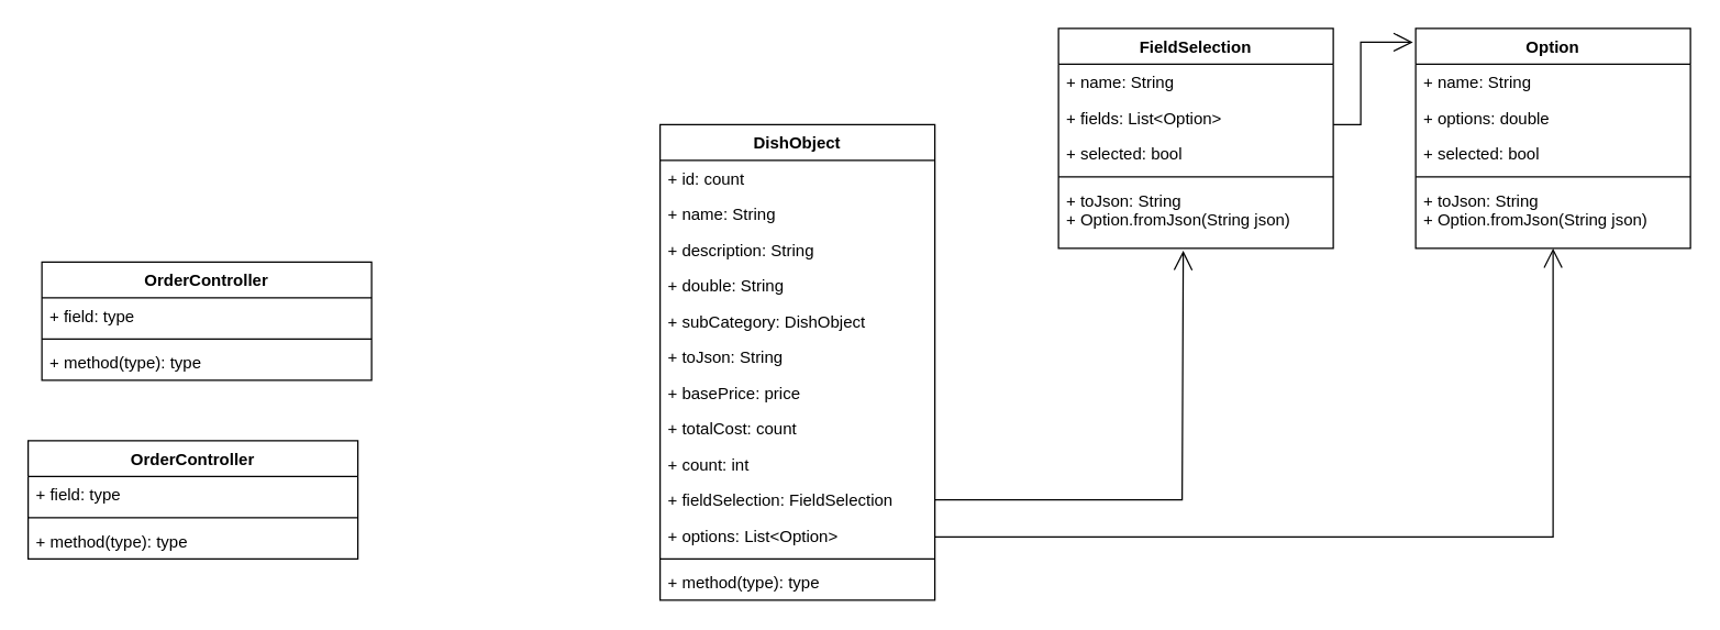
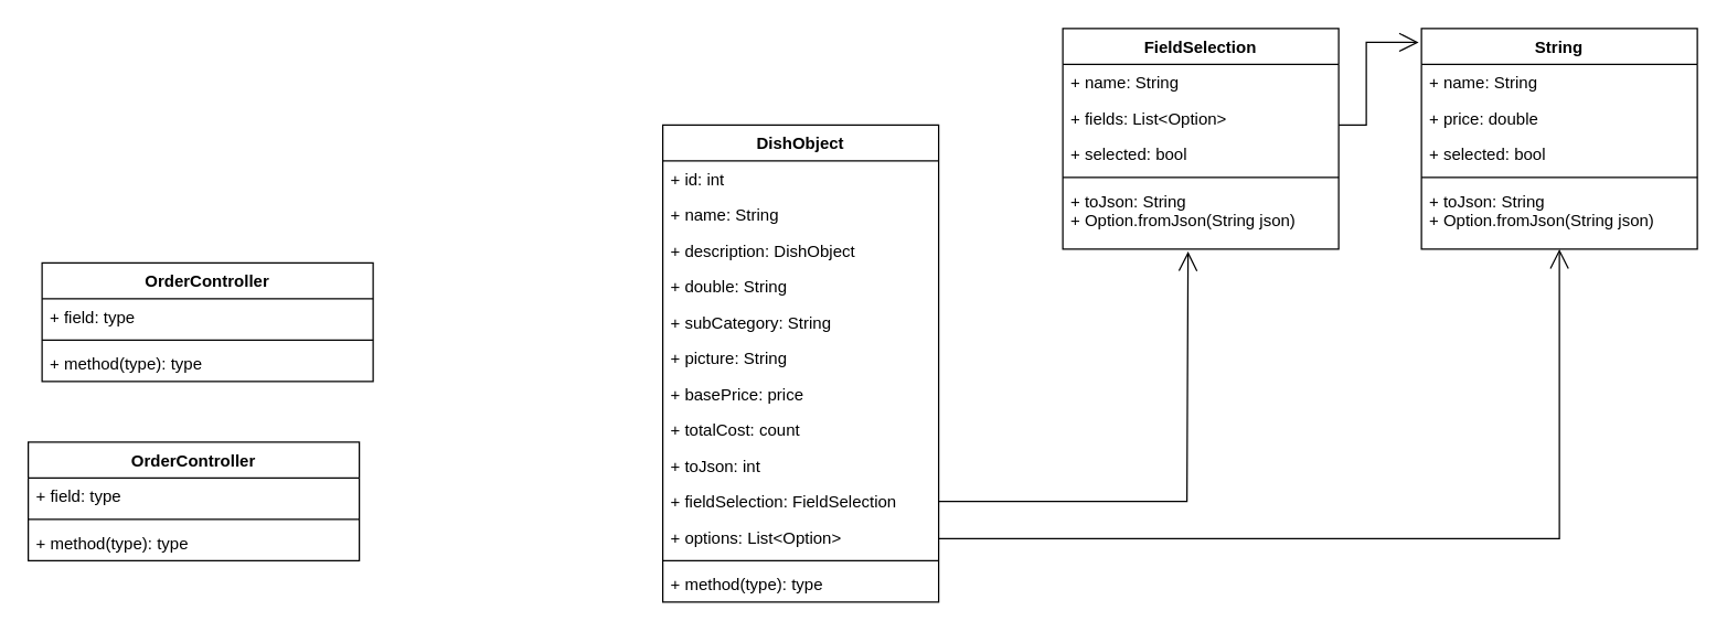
  <mxCell id="0" />
  <mxCell id="1" parent="0" />
  <mxCell id="2" value="DishObject" style="swimlane;fontStyle=1;align=center;verticalAlign=top;childLayout=stackLayout;horizontal=1;startSize=26;horizontalStack=0;resizeParent=1;resizeParentMax=0;resizeLast=0;collapsible=1;marginBottom=0;" vertex="1" parent="1"><mxGeometry x="480" y="90" width="200" height="346" as="geometry" /></mxCell>
- <mxCell id="3" value="+ id: count" style="text;strokeColor=none;fillColor=none;align=left;verticalAlign=top;spacingLeft=4;spacingRight=4;overflow=hidden;rotatable=0;points=[[0,0.5],[1,0.5]];portConstraint=eastwest;" vertex="1" parent="2"><mxGeometry y="26" width="200" height="26" as="geometry" /></mxCell>
+ <mxCell id="3" value="+ id: int" style="text;strokeColor=none;fillColor=none;align=left;verticalAlign=top;spacingLeft=4;spacingRight=4;overflow=hidden;rotatable=0;points=[[0,0.5],[1,0.5]];portConstraint=eastwest;" vertex="1" parent="2"><mxGeometry y="26" width="200" height="26" as="geometry" /></mxCell>
  <mxCell id="4" value="+ name: String" style="text;strokeColor=none;fillColor=none;align=left;verticalAlign=top;spacingLeft=4;spacingRight=4;overflow=hidden;rotatable=0;points=[[0,0.5],[1,0.5]];portConstraint=eastwest;" vertex="1" parent="2"><mxGeometry y="52" width="200" height="26" as="geometry" /></mxCell>
- <mxCell id="5" value="+ description: String" style="text;strokeColor=none;fillColor=none;align=left;verticalAlign=top;spacingLeft=4;spacingRight=4;overflow=hidden;rotatable=0;points=[[0,0.5],[1,0.5]];portConstraint=eastwest;" vertex="1" parent="2"><mxGeometry y="78" width="200" height="26" as="geometry" /></mxCell>
+ <mxCell id="5" value="+ description: DishObject" style="text;strokeColor=none;fillColor=none;align=left;verticalAlign=top;spacingLeft=4;spacingRight=4;overflow=hidden;rotatable=0;points=[[0,0.5],[1,0.5]];portConstraint=eastwest;" vertex="1" parent="2"><mxGeometry y="78" width="200" height="26" as="geometry" /></mxCell>
  <mxCell id="6" value="+ double: String" style="text;strokeColor=none;fillColor=none;align=left;verticalAlign=top;spacingLeft=4;spacingRight=4;overflow=hidden;rotatable=0;points=[[0,0.5],[1,0.5]];portConstraint=eastwest;" vertex="1" parent="2"><mxGeometry y="104" width="200" height="26" as="geometry" /></mxCell>
- <mxCell id="7" value="+ subCategory: DishObject" style="text;strokeColor=none;fillColor=none;align=left;verticalAlign=top;spacingLeft=4;spacingRight=4;overflow=hidden;rotatable=0;points=[[0,0.5],[1,0.5]];portConstraint=eastwest;" vertex="1" parent="2"><mxGeometry y="130" width="200" height="26" as="geometry" /></mxCell>
- <mxCell id="8" value="+ toJson: String" style="text;strokeColor=none;fillColor=none;align=left;verticalAlign=top;spacingLeft=4;spacingRight=4;overflow=hidden;rotatable=0;points=[[0,0.5],[1,0.5]];portConstraint=eastwest;" vertex="1" parent="2"><mxGeometry y="156" width="200" height="26" as="geometry" /></mxCell>
+ <mxCell id="7" value="+ subCategory: String" style="text;strokeColor=none;fillColor=none;align=left;verticalAlign=top;spacingLeft=4;spacingRight=4;overflow=hidden;rotatable=0;points=[[0,0.5],[1,0.5]];portConstraint=eastwest;" vertex="1" parent="2"><mxGeometry y="130" width="200" height="26" as="geometry" /></mxCell>
+ <mxCell id="8" value="+ picture: String" style="text;strokeColor=none;fillColor=none;align=left;verticalAlign=top;spacingLeft=4;spacingRight=4;overflow=hidden;rotatable=0;points=[[0,0.5],[1,0.5]];portConstraint=eastwest;" vertex="1" parent="2"><mxGeometry y="156" width="200" height="26" as="geometry" /></mxCell>
  <mxCell id="9" value="+ basePrice: price" style="text;strokeColor=none;fillColor=none;align=left;verticalAlign=top;spacingLeft=4;spacingRight=4;overflow=hidden;rotatable=0;points=[[0,0.5],[1,0.5]];portConstraint=eastwest;" vertex="1" parent="2"><mxGeometry y="182" width="200" height="26" as="geometry" /></mxCell>
  <mxCell id="10" value="+ totalCost: count" style="text;strokeColor=none;fillColor=none;align=left;verticalAlign=top;spacingLeft=4;spacingRight=4;overflow=hidden;rotatable=0;points=[[0,0.5],[1,0.5]];portConstraint=eastwest;" vertex="1" parent="2"><mxGeometry y="208" width="200" height="26" as="geometry" /></mxCell>
- <mxCell id="11" value="+ count: int" style="text;strokeColor=none;fillColor=none;align=left;verticalAlign=top;spacingLeft=4;spacingRight=4;overflow=hidden;rotatable=0;points=[[0,0.5],[1,0.5]];portConstraint=eastwest;" vertex="1" parent="2"><mxGeometry y="234" width="200" height="26" as="geometry" /></mxCell>
+ <mxCell id="11" value="+ toJson: int" style="text;strokeColor=none;fillColor=none;align=left;verticalAlign=top;spacingLeft=4;spacingRight=4;overflow=hidden;rotatable=0;points=[[0,0.5],[1,0.5]];portConstraint=eastwest;" vertex="1" parent="2"><mxGeometry y="234" width="200" height="26" as="geometry" /></mxCell>
  <mxCell id="12" value="+ fieldSelection: FieldSelection" style="text;strokeColor=none;fillColor=none;align=left;verticalAlign=top;spacingLeft=4;spacingRight=4;overflow=hidden;rotatable=0;points=[[0,0.5],[1,0.5]];portConstraint=eastwest;" vertex="1" parent="2"><mxGeometry y="260" width="200" height="26" as="geometry" /></mxCell>
  <mxCell id="13" value="+ options: List&lt;Option&gt;" style="text;strokeColor=none;fillColor=none;align=left;verticalAlign=top;spacingLeft=4;spacingRight=4;overflow=hidden;rotatable=0;points=[[0,0.5],[1,0.5]];portConstraint=eastwest;" vertex="1" parent="2"><mxGeometry y="286" width="200" height="26" as="geometry" /></mxCell>
  <mxCell id="14" value="" style="line;strokeWidth=1;fillColor=none;align=left;verticalAlign=middle;spacingTop=-1;spacingLeft=3;spacingRight=3;rotatable=0;labelPosition=right;points=[];portConstraint=eastwest;" vertex="1" parent="2"><mxGeometry y="312" width="200" height="8" as="geometry" /></mxCell>
  <mxCell id="15" value="+ method(type): type" style="text;strokeColor=none;fillColor=none;align=left;verticalAlign=top;spacingLeft=4;spacingRight=4;overflow=hidden;rotatable=0;points=[[0,0.5],[1,0.5]];portConstraint=eastwest;" vertex="1" parent="2"><mxGeometry y="320" width="200" height="26" as="geometry" /></mxCell>
  <mxCell id="16" value="OrderController" style="swimlane;fontStyle=1;align=center;verticalAlign=top;childLayout=stackLayout;horizontal=1;startSize=26;horizontalStack=0;resizeParent=1;resizeParentMax=0;resizeLast=0;collapsible=1;marginBottom=0;" vertex="1" parent="1"><mxGeometry x="20" y="320" width="240" height="86" as="geometry" /></mxCell>
  <mxCell id="17" value="+ field: type" style="text;strokeColor=none;fillColor=none;align=left;verticalAlign=top;spacingLeft=4;spacingRight=4;overflow=hidden;rotatable=0;points=[[0,0.5],[1,0.5]];portConstraint=eastwest;" vertex="1" parent="16"><mxGeometry y="26" width="240" height="26" as="geometry" /></mxCell>
  <mxCell id="18" value="" style="line;strokeWidth=1;fillColor=none;align=left;verticalAlign=middle;spacingTop=-1;spacingLeft=3;spacingRight=3;rotatable=0;labelPosition=right;points=[];portConstraint=eastwest;" vertex="1" parent="16"><mxGeometry y="52" width="240" height="8" as="geometry" /></mxCell>
  <mxCell id="19" value="+ method(type): type" style="text;strokeColor=none;fillColor=none;align=left;verticalAlign=top;spacingLeft=4;spacingRight=4;overflow=hidden;rotatable=0;points=[[0,0.5],[1,0.5]];portConstraint=eastwest;" vertex="1" parent="16"><mxGeometry y="60" width="240" height="26" as="geometry" /></mxCell>
  <mxCell id="20" value="OrderController" style="swimlane;fontStyle=1;align=center;verticalAlign=top;childLayout=stackLayout;horizontal=1;startSize=26;horizontalStack=0;resizeParent=1;resizeParentMax=0;resizeLast=0;collapsible=1;marginBottom=0;" vertex="1" parent="1"><mxGeometry x="30" y="190" width="240" height="86" as="geometry" /></mxCell>
  <mxCell id="21" value="+ field: type" style="text;strokeColor=none;fillColor=none;align=left;verticalAlign=top;spacingLeft=4;spacingRight=4;overflow=hidden;rotatable=0;points=[[0,0.5],[1,0.5]];portConstraint=eastwest;" vertex="1" parent="20"><mxGeometry y="26" width="240" height="26" as="geometry" /></mxCell>
  <mxCell id="22" value="" style="line;strokeWidth=1;fillColor=none;align=left;verticalAlign=middle;spacingTop=-1;spacingLeft=3;spacingRight=3;rotatable=0;labelPosition=right;points=[];portConstraint=eastwest;" vertex="1" parent="20"><mxGeometry y="52" width="240" height="8" as="geometry" /></mxCell>
  <mxCell id="23" value="+ method(type): type" style="text;strokeColor=none;fillColor=none;align=left;verticalAlign=top;spacingLeft=4;spacingRight=4;overflow=hidden;rotatable=0;points=[[0,0.5],[1,0.5]];portConstraint=eastwest;" vertex="1" parent="20"><mxGeometry y="60" width="240" height="26" as="geometry" /></mxCell>
- <mxCell id="24" value="Option" style="swimlane;fontStyle=1;align=center;verticalAlign=top;childLayout=stackLayout;horizontal=1;startSize=26;horizontalStack=0;resizeParent=1;resizeParentMax=0;resizeLast=0;collapsible=1;marginBottom=0;" vertex="1" parent="1"><mxGeometry x="1030" y="20" width="200" height="160" as="geometry" /></mxCell>
+ <mxCell id="24" value="String" style="swimlane;fontStyle=1;align=center;verticalAlign=top;childLayout=stackLayout;horizontal=1;startSize=26;horizontalStack=0;resizeParent=1;resizeParentMax=0;resizeLast=0;collapsible=1;marginBottom=0;" vertex="1" parent="1"><mxGeometry x="1030" y="20" width="200" height="160" as="geometry" /></mxCell>
  <mxCell id="25" value="+ name: String" style="text;strokeColor=none;fillColor=none;align=left;verticalAlign=top;spacingLeft=4;spacingRight=4;overflow=hidden;rotatable=0;points=[[0,0.5],[1,0.5]];portConstraint=eastwest;" vertex="1" parent="24"><mxGeometry y="26" width="200" height="26" as="geometry" /></mxCell>
- <mxCell id="26" value="+ options: double" style="text;strokeColor=none;fillColor=none;align=left;verticalAlign=top;spacingLeft=4;spacingRight=4;overflow=hidden;rotatable=0;points=[[0,0.5],[1,0.5]];portConstraint=eastwest;" vertex="1" parent="24"><mxGeometry y="52" width="200" height="26" as="geometry" /></mxCell>
+ <mxCell id="26" value="+ price: double" style="text;strokeColor=none;fillColor=none;align=left;verticalAlign=top;spacingLeft=4;spacingRight=4;overflow=hidden;rotatable=0;points=[[0,0.5],[1,0.5]];portConstraint=eastwest;" vertex="1" parent="24"><mxGeometry y="52" width="200" height="26" as="geometry" /></mxCell>
  <mxCell id="27" value="" style="endArrow=open;endFill=1;endSize=12;html=1;rounded=0;entryX=-0.01;entryY=0.063;entryDx=0;entryDy=0;entryPerimeter=0;" edge="1" parent="24" target="24"><mxGeometry width="160" relative="1" as="geometry"><mxPoint x="-60" y="70" as="sourcePoint" /><mxPoint x="100" y="70" as="targetPoint" /><Array as="points"><mxPoint x="-40" y="70" /><mxPoint x="-40" y="10" /></Array></mxGeometry></mxCell>
  <mxCell id="28" value="+ selected: bool" style="text;strokeColor=none;fillColor=none;align=left;verticalAlign=top;spacingLeft=4;spacingRight=4;overflow=hidden;rotatable=0;points=[[0,0.5],[1,0.5]];portConstraint=eastwest;" vertex="1" parent="24"><mxGeometry y="78" width="200" height="26" as="geometry" /></mxCell>
  <mxCell id="29" value="" style="line;strokeWidth=1;fillColor=none;align=left;verticalAlign=middle;spacingTop=-1;spacingLeft=3;spacingRight=3;rotatable=0;labelPosition=right;points=[];portConstraint=eastwest;" vertex="1" parent="24"><mxGeometry y="104" width="200" height="8" as="geometry" /></mxCell>
  <mxCell id="30" value="+ toJson: String&#10;+ Option.fromJson(String json) " style="text;strokeColor=none;fillColor=none;align=left;verticalAlign=top;spacingLeft=4;spacingRight=4;overflow=hidden;rotatable=0;points=[[0,0.5],[1,0.5]];portConstraint=eastwest;" vertex="1" parent="24"><mxGeometry y="112" width="200" height="48" as="geometry" /></mxCell>
  <mxCell id="31" value="FieldSelection" style="swimlane;fontStyle=1;align=center;verticalAlign=top;childLayout=stackLayout;horizontal=1;startSize=26;horizontalStack=0;resizeParent=1;resizeParentMax=0;resizeLast=0;collapsible=1;marginBottom=0;" vertex="1" parent="1"><mxGeometry x="770" y="20" width="200" height="160" as="geometry" /></mxCell>
  <mxCell id="32" value="+ name: String" style="text;strokeColor=none;fillColor=none;align=left;verticalAlign=top;spacingLeft=4;spacingRight=4;overflow=hidden;rotatable=0;points=[[0,0.5],[1,0.5]];portConstraint=eastwest;" vertex="1" parent="31"><mxGeometry y="26" width="200" height="26" as="geometry" /></mxCell>
  <mxCell id="33" value="+ fields: List&lt;Option&gt;" style="text;strokeColor=none;fillColor=none;align=left;verticalAlign=top;spacingLeft=4;spacingRight=4;overflow=hidden;rotatable=0;points=[[0,0.5],[1,0.5]];portConstraint=eastwest;" vertex="1" parent="31"><mxGeometry y="52" width="200" height="26" as="geometry" /></mxCell>
  <mxCell id="34" value="+ selected: bool" style="text;strokeColor=none;fillColor=none;align=left;verticalAlign=top;spacingLeft=4;spacingRight=4;overflow=hidden;rotatable=0;points=[[0,0.5],[1,0.5]];portConstraint=eastwest;" vertex="1" parent="31"><mxGeometry y="78" width="200" height="26" as="geometry" /></mxCell>
  <mxCell id="35" value="" style="line;strokeWidth=1;fillColor=none;align=left;verticalAlign=middle;spacingTop=-1;spacingLeft=3;spacingRight=3;rotatable=0;labelPosition=right;points=[];portConstraint=eastwest;" vertex="1" parent="31"><mxGeometry y="104" width="200" height="8" as="geometry" /></mxCell>
  <mxCell id="36" value="+ toJson: String&#10;+ Option.fromJson(String json) " style="text;strokeColor=none;fillColor=none;align=left;verticalAlign=top;spacingLeft=4;spacingRight=4;overflow=hidden;rotatable=0;points=[[0,0.5],[1,0.5]];portConstraint=eastwest;" vertex="1" parent="31"><mxGeometry y="112" width="200" height="48" as="geometry" /></mxCell>
  <mxCell id="37" value="" style="endArrow=open;endFill=1;endSize=12;html=1;rounded=0;entryX=0.454;entryY=1.035;entryDx=0;entryDy=0;entryPerimeter=0;" edge="1" parent="1" source="12" target="36"><mxGeometry width="160" relative="1" as="geometry"><mxPoint x="680" y="370" as="sourcePoint" /><mxPoint x="860" y="190" as="targetPoint" /><Array as="points"><mxPoint x="860" y="363" /></Array></mxGeometry></mxCell>
  <mxCell id="38" value="" style="endArrow=open;endFill=1;endSize=12;html=1;rounded=0;entryX=0.5;entryY=1;entryDx=0;entryDy=0;entryPerimeter=0;" edge="1" parent="1" target="30"><mxGeometry width="160" relative="1" as="geometry"><mxPoint x="680" y="390" as="sourcePoint" /><mxPoint x="840" y="390" as="targetPoint" /><Array as="points"><mxPoint x="1130" y="390" /></Array></mxGeometry></mxCell>
